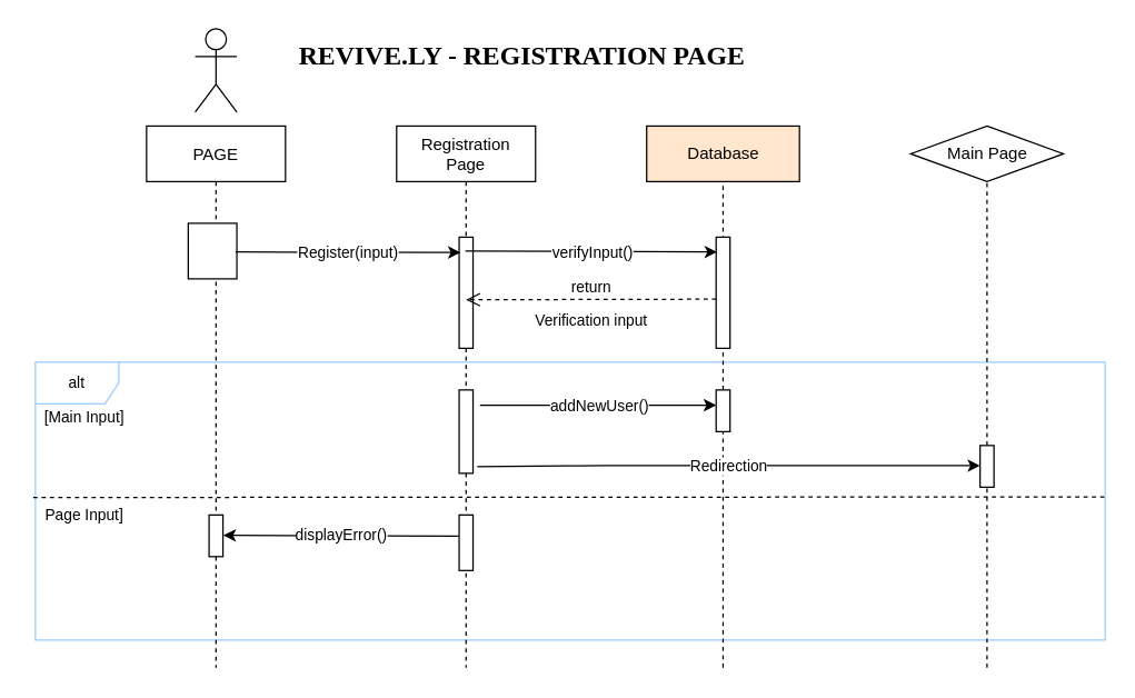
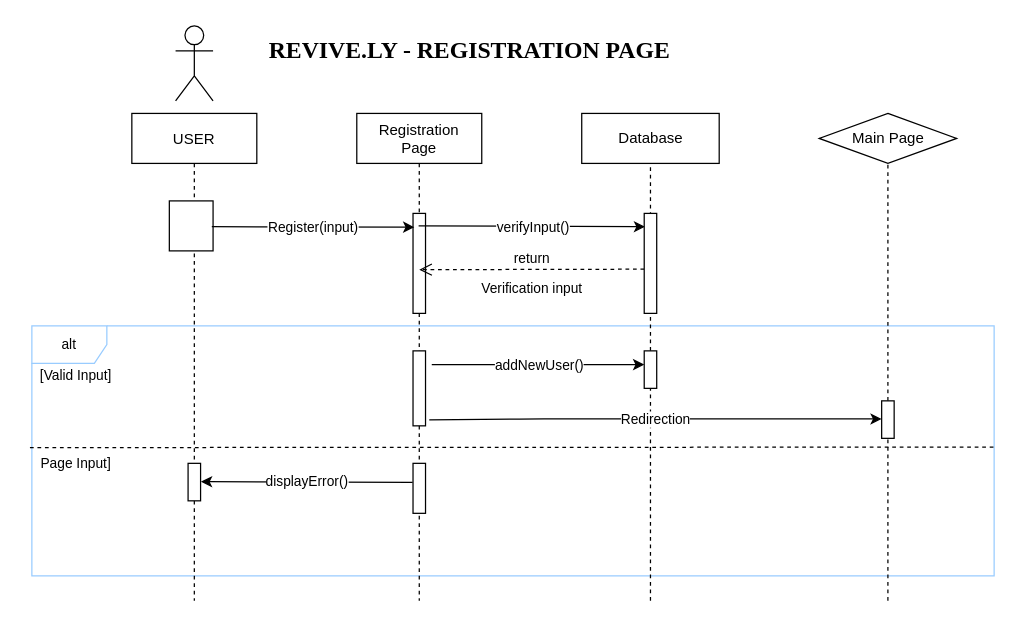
  <mxCell id="0" />
  <mxCell id="1" parent="0" />
  <mxCell id="2" value="alt" style="shape=umlFrame;whiteSpace=wrap;html=1;fontSize=11;strokeColor=#99CCFF;" vertex="1" parent="1"><mxGeometry x="25" y="260" width="770" height="200" as="geometry" /></mxCell>
- <mxCell id="3" value="PAGE" style="shape=umlLifeline;perimeter=lifelinePerimeter;container=1;collapsible=0;recursiveResize=0;rounded=0;shadow=0;strokeWidth=1;" parent="1" vertex="1"><mxGeometry x="105" y="90" width="100" height="390" as="geometry" /></mxCell>
+ <mxCell id="3" value="USER" style="shape=umlLifeline;perimeter=lifelinePerimeter;container=1;collapsible=0;recursiveResize=0;rounded=0;shadow=0;strokeWidth=1;" parent="1" vertex="1"><mxGeometry x="105" y="90" width="100" height="390" as="geometry" /></mxCell>
  <mxCell id="4" value="" style="points=[];perimeter=orthogonalPerimeter;rounded=0;shadow=0;strokeWidth=1;" parent="3" vertex="1"><mxGeometry x="30" y="70" width="35" height="40" as="geometry" /></mxCell>
  <mxCell id="5" value="" style="html=1;points=[];perimeter=orthogonalPerimeter;fontSize=11;" vertex="1" parent="3"><mxGeometry x="45" y="280" width="10" height="30" as="geometry" /></mxCell>
  <mxCell id="6" value="Registration&#10;Page" style="shape=umlLifeline;perimeter=lifelinePerimeter;container=1;collapsible=0;recursiveResize=0;rounded=0;shadow=0;strokeWidth=1;" parent="1" vertex="1"><mxGeometry x="285" y="90" width="100" height="390" as="geometry" /></mxCell>
  <mxCell id="7" value="" style="points=[];perimeter=orthogonalPerimeter;rounded=0;shadow=0;strokeWidth=1;" parent="6" vertex="1"><mxGeometry x="45" y="80" width="10" height="80" as="geometry" /></mxCell>
  <mxCell id="8" value="" style="html=1;points=[];perimeter=orthogonalPerimeter;fontSize=11;" vertex="1" parent="6"><mxGeometry x="45" y="190" width="10" height="60" as="geometry" /></mxCell>
  <mxCell id="9" value="" style="html=1;points=[];perimeter=orthogonalPerimeter;fontSize=11;" vertex="1" parent="6"><mxGeometry x="45" y="280" width="10" height="40" as="geometry" /></mxCell>
- <mxCell id="10" value="Database" style="html=1;fillColor=#ffe6cc;" vertex="1" parent="1"><mxGeometry x="465" y="90" width="110" height="40" as="geometry" /></mxCell>
+ <mxCell id="10" value="Database" style="html=1;" vertex="1" parent="1"><mxGeometry x="465" y="90" width="110" height="40" as="geometry" /></mxCell>
  <mxCell id="11" value="Main Page" style="rhombus;html=1;" vertex="1" parent="1"><mxGeometry x="655" y="90" width="110" height="40" as="geometry" /></mxCell>
  <mxCell id="12" value="" style="shape=umlActor;verticalLabelPosition=bottom;verticalAlign=top;html=1;" vertex="1" parent="1"><mxGeometry x="140" y="20" width="30" height="60" as="geometry" /></mxCell>
  <mxCell id="13" value="" style="endArrow=classic;html=1;exitX=0.971;exitY=0.517;exitDx=0;exitDy=0;exitPerimeter=0;" edge="1" parent="1" source="4"><mxGeometry relative="1" as="geometry"><mxPoint x="185" y="180" as="sourcePoint" /><mxPoint x="331" y="181" as="targetPoint" /></mxGeometry></mxCell>
  <mxCell id="14" value="Register(input)" style="edgeLabel;resizable=0;html=1;align=center;verticalAlign=middle;" connectable="0" vertex="1" parent="13"><mxGeometry relative="1" as="geometry" /></mxCell>
  <mxCell id="15" value="" style="endArrow=classic;html=1;entryX=0.067;entryY=0.133;entryDx=0;entryDy=0;entryPerimeter=0;" edge="1" parent="1" target="20"><mxGeometry relative="1" as="geometry"><mxPoint x="334.5" y="180" as="sourcePoint" /><mxPoint x="490" y="180" as="targetPoint" /></mxGeometry></mxCell>
  <mxCell id="16" value="verifyInput()" style="edgeLabel;resizable=0;html=1;align=center;verticalAlign=middle;" connectable="0" vertex="1" parent="15"><mxGeometry relative="1" as="geometry" /></mxCell>
  <mxCell id="17" value="" style="endArrow=none;dashed=1;html=1;entryX=0.5;entryY=1;entryDx=0;entryDy=0;" edge="1" parent="1" source="25" target="10"><mxGeometry width="50" height="50" relative="1" as="geometry"><mxPoint x="520" y="480" as="sourcePoint" /><mxPoint x="520" y="230" as="targetPoint" /></mxGeometry></mxCell>
  <mxCell id="18" value="return" style="html=1;verticalAlign=bottom;endArrow=open;dashed=1;endSize=8;exitX=0;exitY=0.558;exitDx=0;exitDy=0;entryX=0.5;entryY=0.563;entryDx=0;entryDy=0;entryPerimeter=0;exitPerimeter=0;" edge="1" parent="1" source="20"><mxGeometry relative="1" as="geometry"><mxPoint x="490" y="215" as="sourcePoint" /><mxPoint x="335" y="215.04" as="targetPoint" /></mxGeometry></mxCell>
  <mxCell id="19" value="Verification input" style="text;html=1;align=center;verticalAlign=middle;resizable=0;points=[];autosize=1;fontSize=11;" vertex="1" parent="1"><mxGeometry x="375" y="220" width="100" height="20" as="geometry" /></mxCell>
  <mxCell id="20" value="" style="html=1;points=[];perimeter=orthogonalPerimeter;fontSize=11;" vertex="1" parent="1"><mxGeometry x="515" y="170" width="10" height="80" as="geometry" /></mxCell>
- <mxCell id="21" value="[Main Input]" style="text;html=1;align=center;verticalAlign=middle;resizable=0;points=[];autosize=1;fontSize=11;" vertex="1" parent="1"><mxGeometry x="25" y="290" width="70" height="20" as="geometry" /></mxCell>
+ <mxCell id="21" value="[Valid Input]" style="text;html=1;align=center;verticalAlign=middle;resizable=0;points=[];autosize=1;fontSize=11;" vertex="1" parent="1"><mxGeometry x="25" y="290" width="70" height="20" as="geometry" /></mxCell>
  <mxCell id="22" value="" style="endArrow=none;dashed=1;html=1;fontSize=11;exitX=-0.002;exitY=0.487;exitDx=0;exitDy=0;exitPerimeter=0;" edge="1" parent="1" source="2"><mxGeometry width="50" height="50" relative="1" as="geometry"><mxPoint x="345" y="330" as="sourcePoint" /><mxPoint x="795" y="357" as="targetPoint" /></mxGeometry></mxCell>
  <mxCell id="23" value="" style="endArrow=classic;html=1;" edge="1" parent="1" target="25"><mxGeometry relative="1" as="geometry"><mxPoint x="345" y="291" as="sourcePoint" /><mxPoint x="485" y="291" as="targetPoint" /></mxGeometry></mxCell>
  <mxCell id="24" value="addNewUser()" style="edgeLabel;resizable=0;html=1;align=center;verticalAlign=middle;" connectable="0" vertex="1" parent="23"><mxGeometry relative="1" as="geometry" /></mxCell>
  <mxCell id="25" value="" style="html=1;points=[];perimeter=orthogonalPerimeter;fontSize=11;" vertex="1" parent="1"><mxGeometry x="515" y="280" width="10" height="30" as="geometry" /></mxCell>
  <mxCell id="26" value="" style="endArrow=none;dashed=1;html=1;entryX=0.5;entryY=1;entryDx=0;entryDy=0;" edge="1" parent="1" target="25"><mxGeometry width="50" height="50" relative="1" as="geometry"><mxPoint x="520" y="480" as="sourcePoint" /><mxPoint x="520" y="130" as="targetPoint" /></mxGeometry></mxCell>
  <mxCell id="27" value="" style="endArrow=none;dashed=1;html=1;entryX=0.5;entryY=1;entryDx=0;entryDy=0;" edge="1" parent="1" source="28" target="11"><mxGeometry width="50" height="50" relative="1" as="geometry"><mxPoint x="710" y="480" as="sourcePoint" /><mxPoint x="530" y="320" as="targetPoint" /></mxGeometry></mxCell>
  <mxCell id="28" value="" style="html=1;points=[];perimeter=orthogonalPerimeter;fontSize=11;" vertex="1" parent="1"><mxGeometry x="705" y="320" width="10" height="30" as="geometry" /></mxCell>
  <mxCell id="29" value="" style="endArrow=none;dashed=1;html=1;entryX=0.5;entryY=1;entryDx=0;entryDy=0;" edge="1" parent="1" target="28"><mxGeometry width="50" height="50" relative="1" as="geometry"><mxPoint x="710" y="480" as="sourcePoint" /><mxPoint x="710" y="130" as="targetPoint" /></mxGeometry></mxCell>
  <mxCell id="30" value="" style="endArrow=classic;html=1;exitX=1.3;exitY=0.922;exitDx=0;exitDy=0;exitPerimeter=0;" edge="1" parent="1" source="8" target="28"><mxGeometry relative="1" as="geometry"><mxPoint x="345" y="334.5" as="sourcePoint" /><mxPoint x="515" y="334.5" as="targetPoint" /><Array as="points"><mxPoint x="425" y="334.5" /></Array></mxGeometry></mxCell>
  <mxCell id="31" value="Redirection" style="edgeLabel;resizable=0;html=1;align=center;verticalAlign=middle;" connectable="0" vertex="1" parent="30"><mxGeometry relative="1" as="geometry" /></mxCell>
  <mxCell id="32" value="Page Input]" style="text;html=1;align=center;verticalAlign=middle;resizable=0;points=[];autosize=1;fontSize=11;" vertex="1" parent="1"><mxGeometry x="20" y="360" width="80" height="20" as="geometry" /></mxCell>
  <mxCell id="33" value="" style="endArrow=classic;html=1;exitX=-0.033;exitY=0.383;exitDx=0;exitDy=0;exitPerimeter=0;entryX=1.033;entryY=0.489;entryDx=0;entryDy=0;entryPerimeter=0;" edge="1" parent="1" source="9" target="5"><mxGeometry relative="1" as="geometry"><mxPoint x="355" y="301" as="sourcePoint" /><mxPoint x="525" y="301" as="targetPoint" /></mxGeometry></mxCell>
  <mxCell id="34" value="displayError()" style="edgeLabel;resizable=0;html=1;align=center;verticalAlign=middle;" connectable="0" vertex="1" parent="33"><mxGeometry relative="1" as="geometry" /></mxCell>
  <mxCell id="35" value="REVIVE.LY - REGISTRATION PAGE" style="text;html=1;align=center;verticalAlign=middle;resizable=0;points=[];autosize=1;fontSize=19;fontFamily=Times New Roman;fontStyle=1" vertex="1" parent="1"><mxGeometry x="205" y="25" width="340" height="30" as="geometry" /></mxCell>
